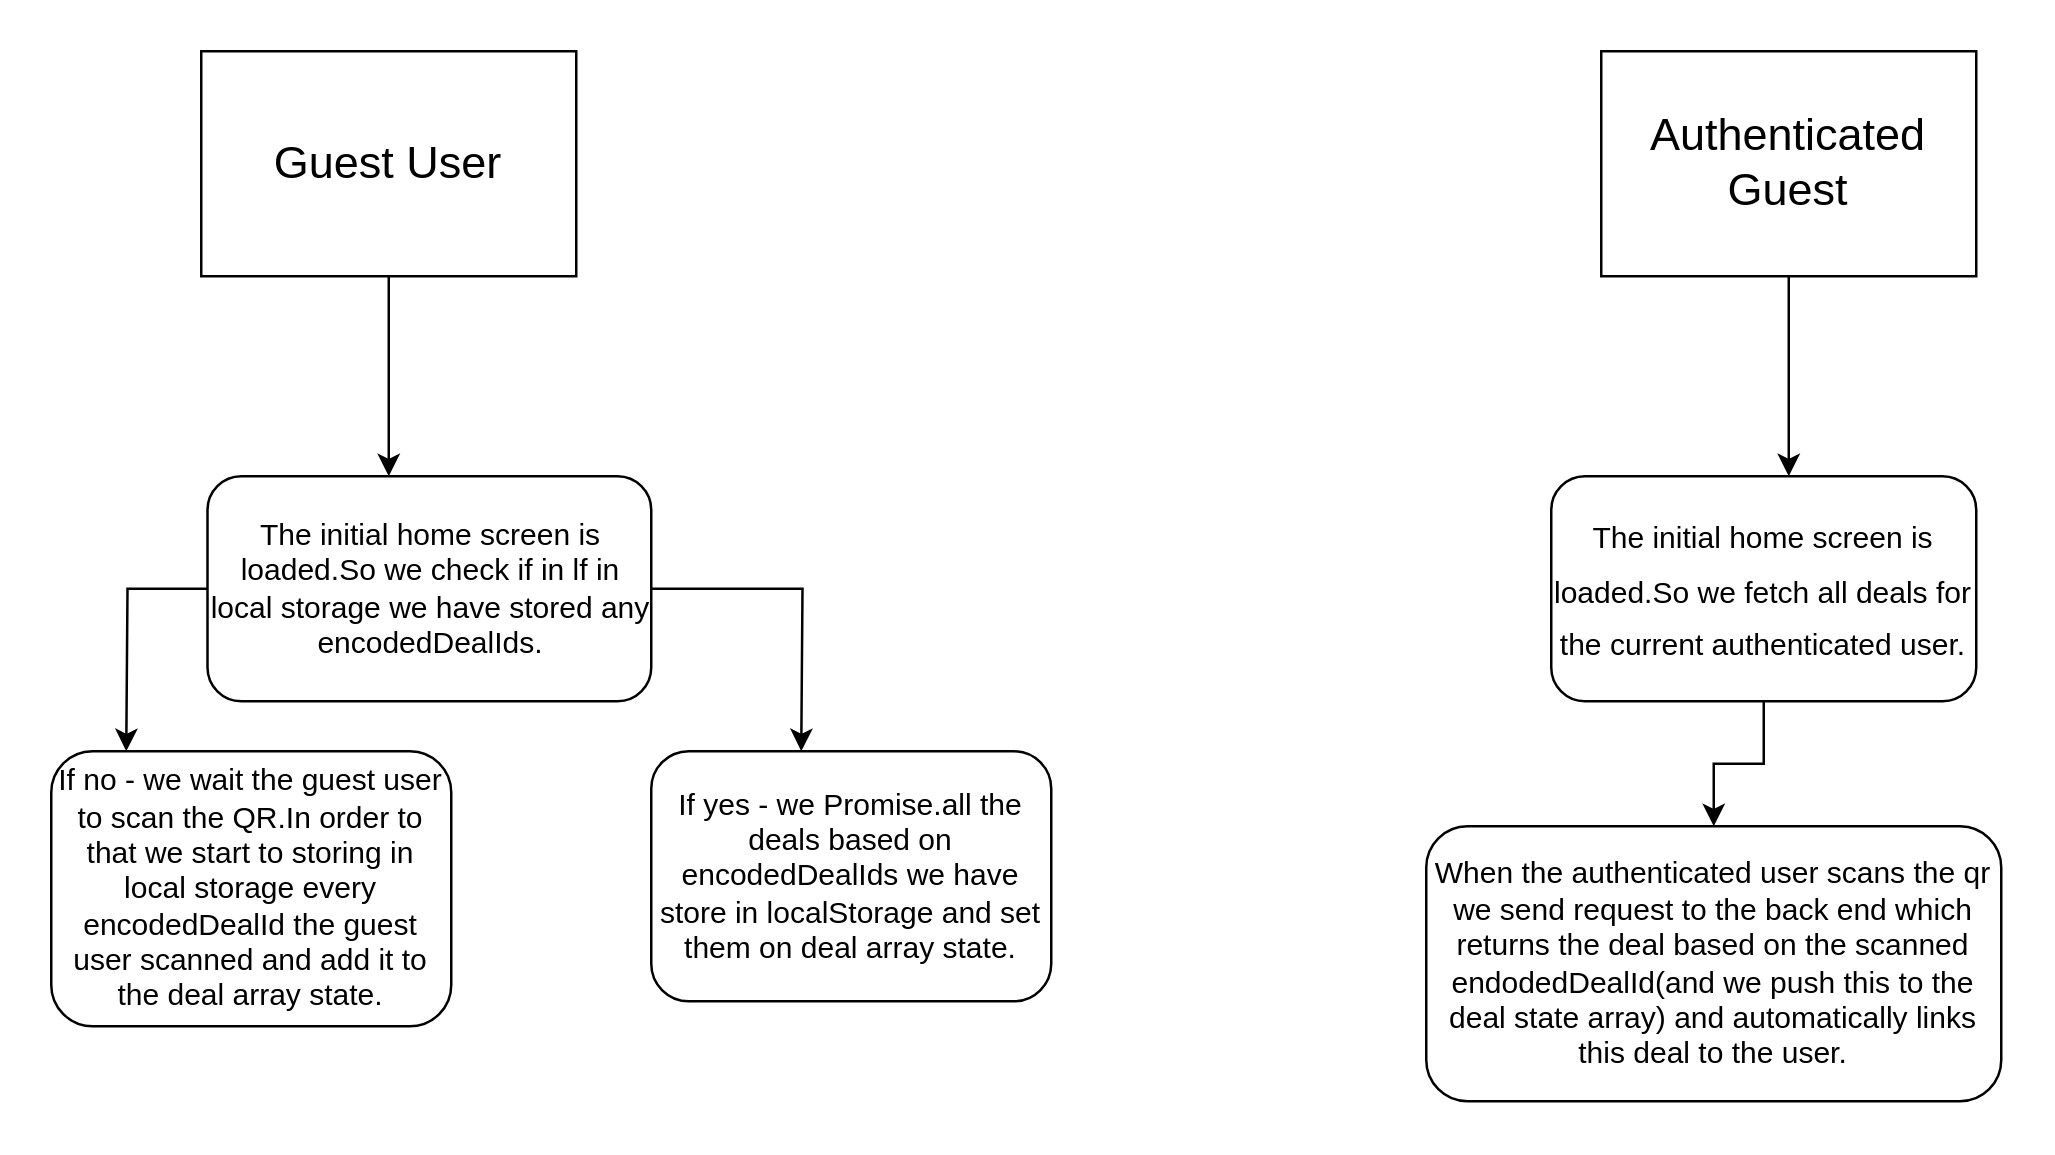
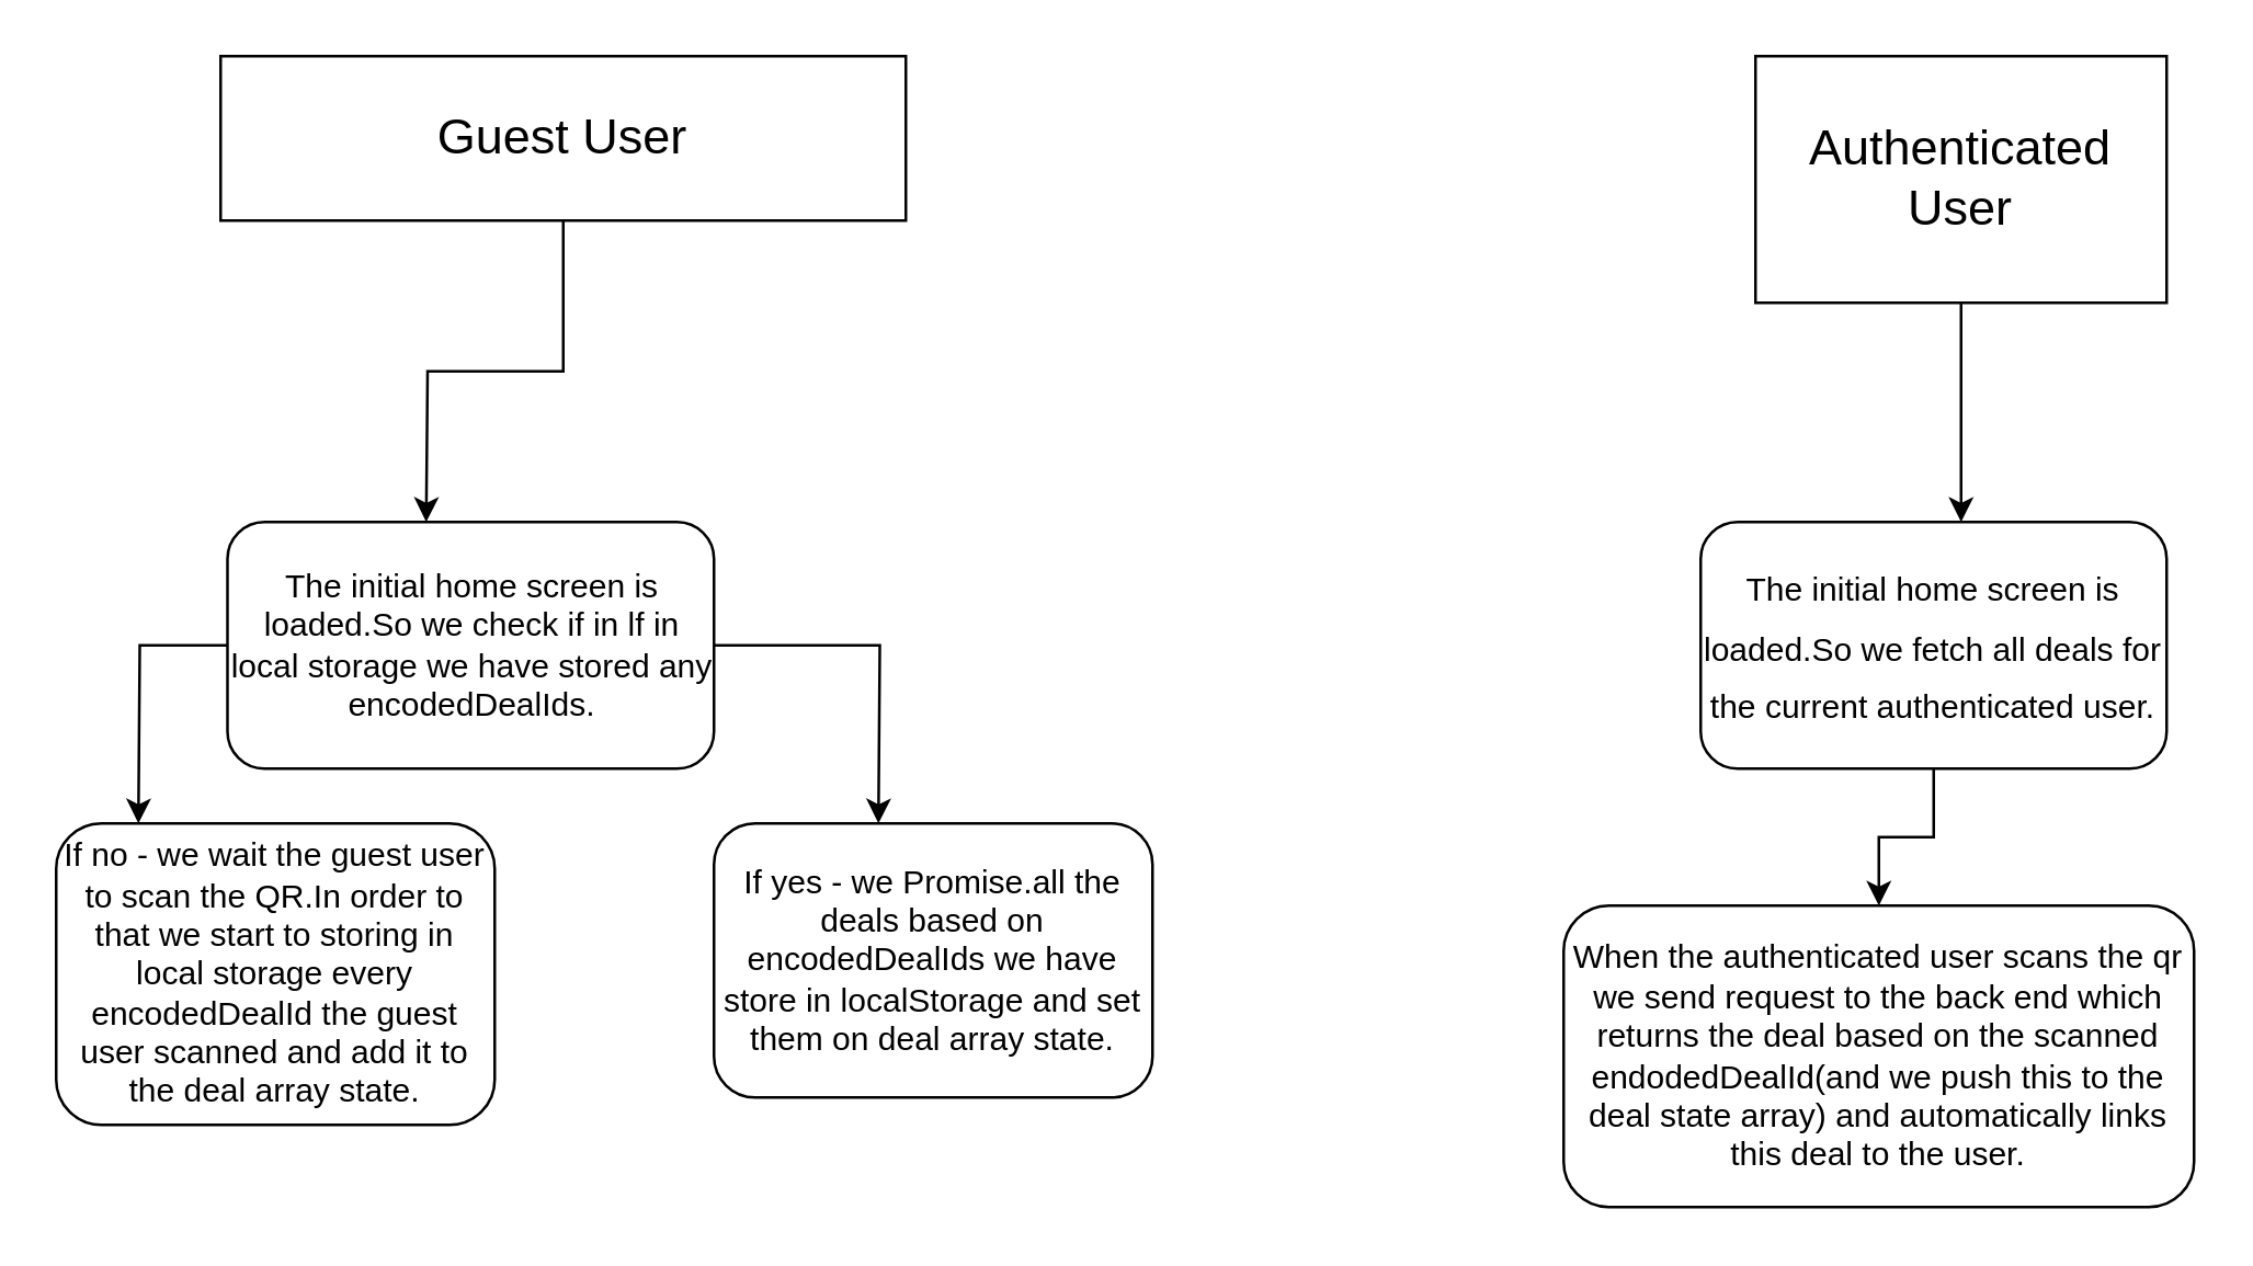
  <mxCell id="0" />
  <mxCell id="1" parent="0" />
  <mxCell id="2" style="edgeStyle=orthogonalEdgeStyle;rounded=0;orthogonalLoop=1;jettySize=auto;html=1;" edge="1" parent="1" source="3"><mxGeometry relative="1" as="geometry"><mxPoint x="155" y="190" as="targetPoint" /></mxGeometry></mxCell>
- <mxCell id="3" value="&lt;font style=&quot;font-size: 18px;&quot;&gt;Guest User&lt;/font&gt;" style="rounded=0;whiteSpace=wrap;html=1;" vertex="1" parent="1"><mxGeometry x="80" y="20" width="150" height="90" as="geometry" /></mxCell>
+ <mxCell id="3" value="&lt;font style=&quot;font-size: 18px;&quot;&gt;Guest User&lt;/font&gt;" style="rounded=0;whiteSpace=wrap;html=1;" vertex="1" parent="1"><mxGeometry x="80" y="20" width="250" height="60" as="geometry" /></mxCell>
  <mxCell id="4" value="" style="edgeStyle=orthogonalEdgeStyle;rounded=0;orthogonalLoop=1;jettySize=auto;html=1;fontSize=18;fontColor=none;" edge="1" parent="1" source="5"><mxGeometry relative="1" as="geometry"><mxPoint x="715" y="190" as="targetPoint" /></mxGeometry></mxCell>
- <mxCell id="5" value="&lt;font style=&quot;font-size: 18px;&quot;&gt;Authenticated Guest&lt;/font&gt;" style="rounded=0;whiteSpace=wrap;html=1;" vertex="1" parent="1"><mxGeometry x="640" y="20" width="150" height="90" as="geometry" /></mxCell>
+ <mxCell id="5" value="&lt;font style=&quot;font-size: 18px;&quot;&gt;Authenticated User&lt;/font&gt;" style="rounded=0;whiteSpace=wrap;html=1;" vertex="1" parent="1"><mxGeometry x="640" y="20" width="150" height="90" as="geometry" /></mxCell>
  <mxCell id="6" style="edgeStyle=orthogonalEdgeStyle;rounded=0;orthogonalLoop=1;jettySize=auto;html=1;fontSize=12;fontColor=none;" edge="1" parent="1" source="8"><mxGeometry relative="1" as="geometry"><mxPoint x="320" y="300" as="targetPoint" /></mxGeometry></mxCell>
  <mxCell id="7" style="edgeStyle=orthogonalEdgeStyle;rounded=0;orthogonalLoop=1;jettySize=auto;html=1;fontSize=12;fontColor=none;" edge="1" parent="1" source="8"><mxGeometry relative="1" as="geometry"><mxPoint x="50" y="300" as="targetPoint" /></mxGeometry></mxCell>
  <mxCell id="8" value="The initial home screen is loaded.So we check if in lf in local storage we have stored any encodedDealIds." style="rounded=1;whiteSpace=wrap;html=1;" vertex="1" parent="1"><mxGeometry x="82.5" y="190" width="177.5" height="90" as="geometry" /></mxCell>
  <mxCell id="9" style="edgeStyle=orthogonalEdgeStyle;rounded=0;orthogonalLoop=1;jettySize=auto;html=1;fontSize=12;fontColor=none;" edge="1" parent="1" source="10" target="13"><mxGeometry relative="1" as="geometry"><mxPoint x="705" y="360" as="targetPoint" /></mxGeometry></mxCell>
  <mxCell id="10" value="&lt;span style=&quot;font-size: 12px;&quot;&gt;The initial home screen is loaded.So we fetch all deals for the current authenticated user.&lt;/span&gt;" style="rounded=1;whiteSpace=wrap;html=1;fontSize=18;fontColor=none;" vertex="1" parent="1"><mxGeometry x="620" y="190" width="170" height="90" as="geometry" /></mxCell>
  <mxCell id="11" value="If yes - we Promise.all the deals based on encodedDealIds we have store in localStorage and set them on deal array state." style="rounded=1;whiteSpace=wrap;html=1;fontSize=12;fontColor=none;" vertex="1" parent="1"><mxGeometry x="260" y="300" width="160" height="100" as="geometry" /></mxCell>
  <mxCell id="12" value="If no - we wait the guest user to scan the QR.In order to that we start to storing in local storage every encodedDealId the guest user scanned and add it to the deal array state." style="rounded=1;whiteSpace=wrap;html=1;fontSize=12;fontColor=none;" vertex="1" parent="1"><mxGeometry y="300" width="160" height="110" as="geometry" x="20" /></mxCell>
  <mxCell id="13" value="When the authenticated user scans the qr we send request to the back end which returns the deal based on the scanned endodedDealId(and we push this to the deal state array) and automatically links this deal to the user." style="rounded=1;whiteSpace=wrap;html=1;fontSize=12;fontColor=none;" vertex="1" parent="1"><mxGeometry x="570" y="330" width="230" height="110" as="geometry" /></mxCell>
